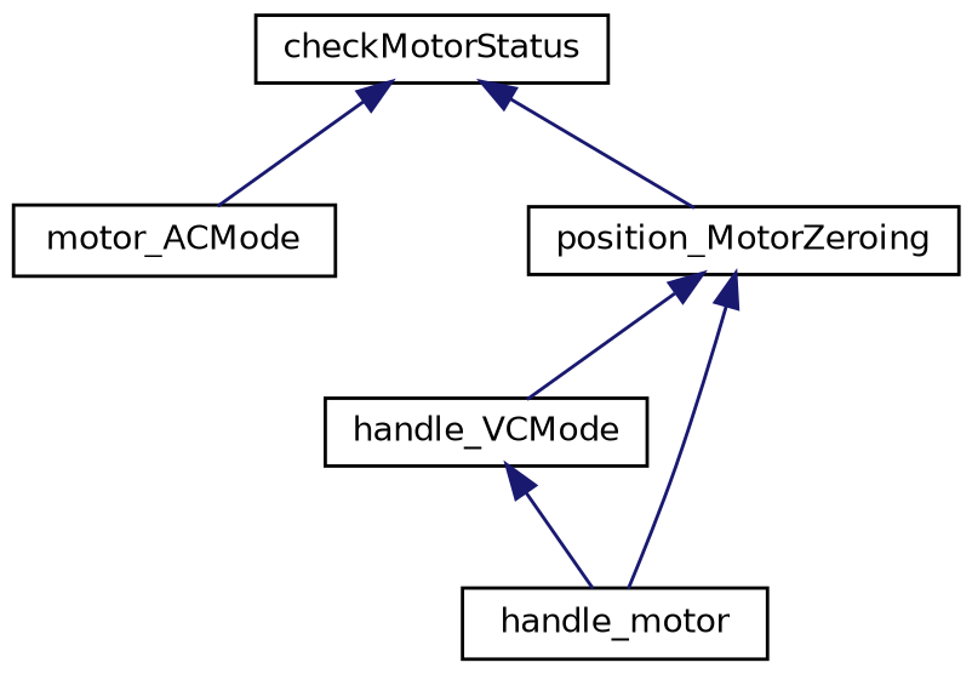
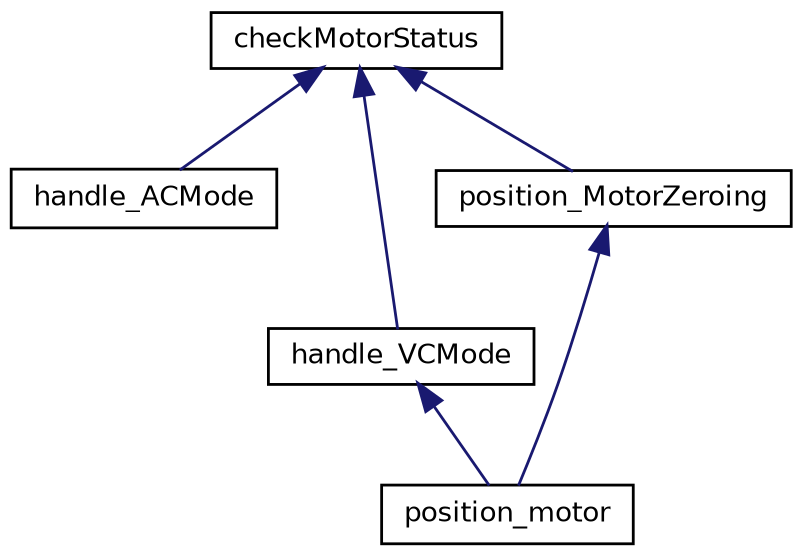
  digraph {
    rankdir=TB
    node [color=black fillcolor=white fontname=Helvetica fontsize=10 shape=record style=filled]
    edge [color=midnightblue dir=back fontname=Helvetica fontsize=10 labelfontname=Helvetica labelfontsize=10 style=solid]
    n1 [height=0.2 label=checkMotorStatus width=0.4]
-   n2 [height=0.2 label=motor_ACMode width=0.4]
+   n2 [height=0.2 label=handle_ACMode width=0.4]
    n3 [height=0.2 label=position_MotorZeroing width=0.4]
    n4 [height=0.2 label=handle_VCMode width=0.4]
-   n5 [height=0.2 label=handle_motor width=0.4]
+   n5 [height=0.2 label=position_motor width=0.4]
    n1 -> n2
    n1 -> n3
-   n3 -> n4
+   n1 -> n4
    n3 -> n5
    n4 -> n5
  }
